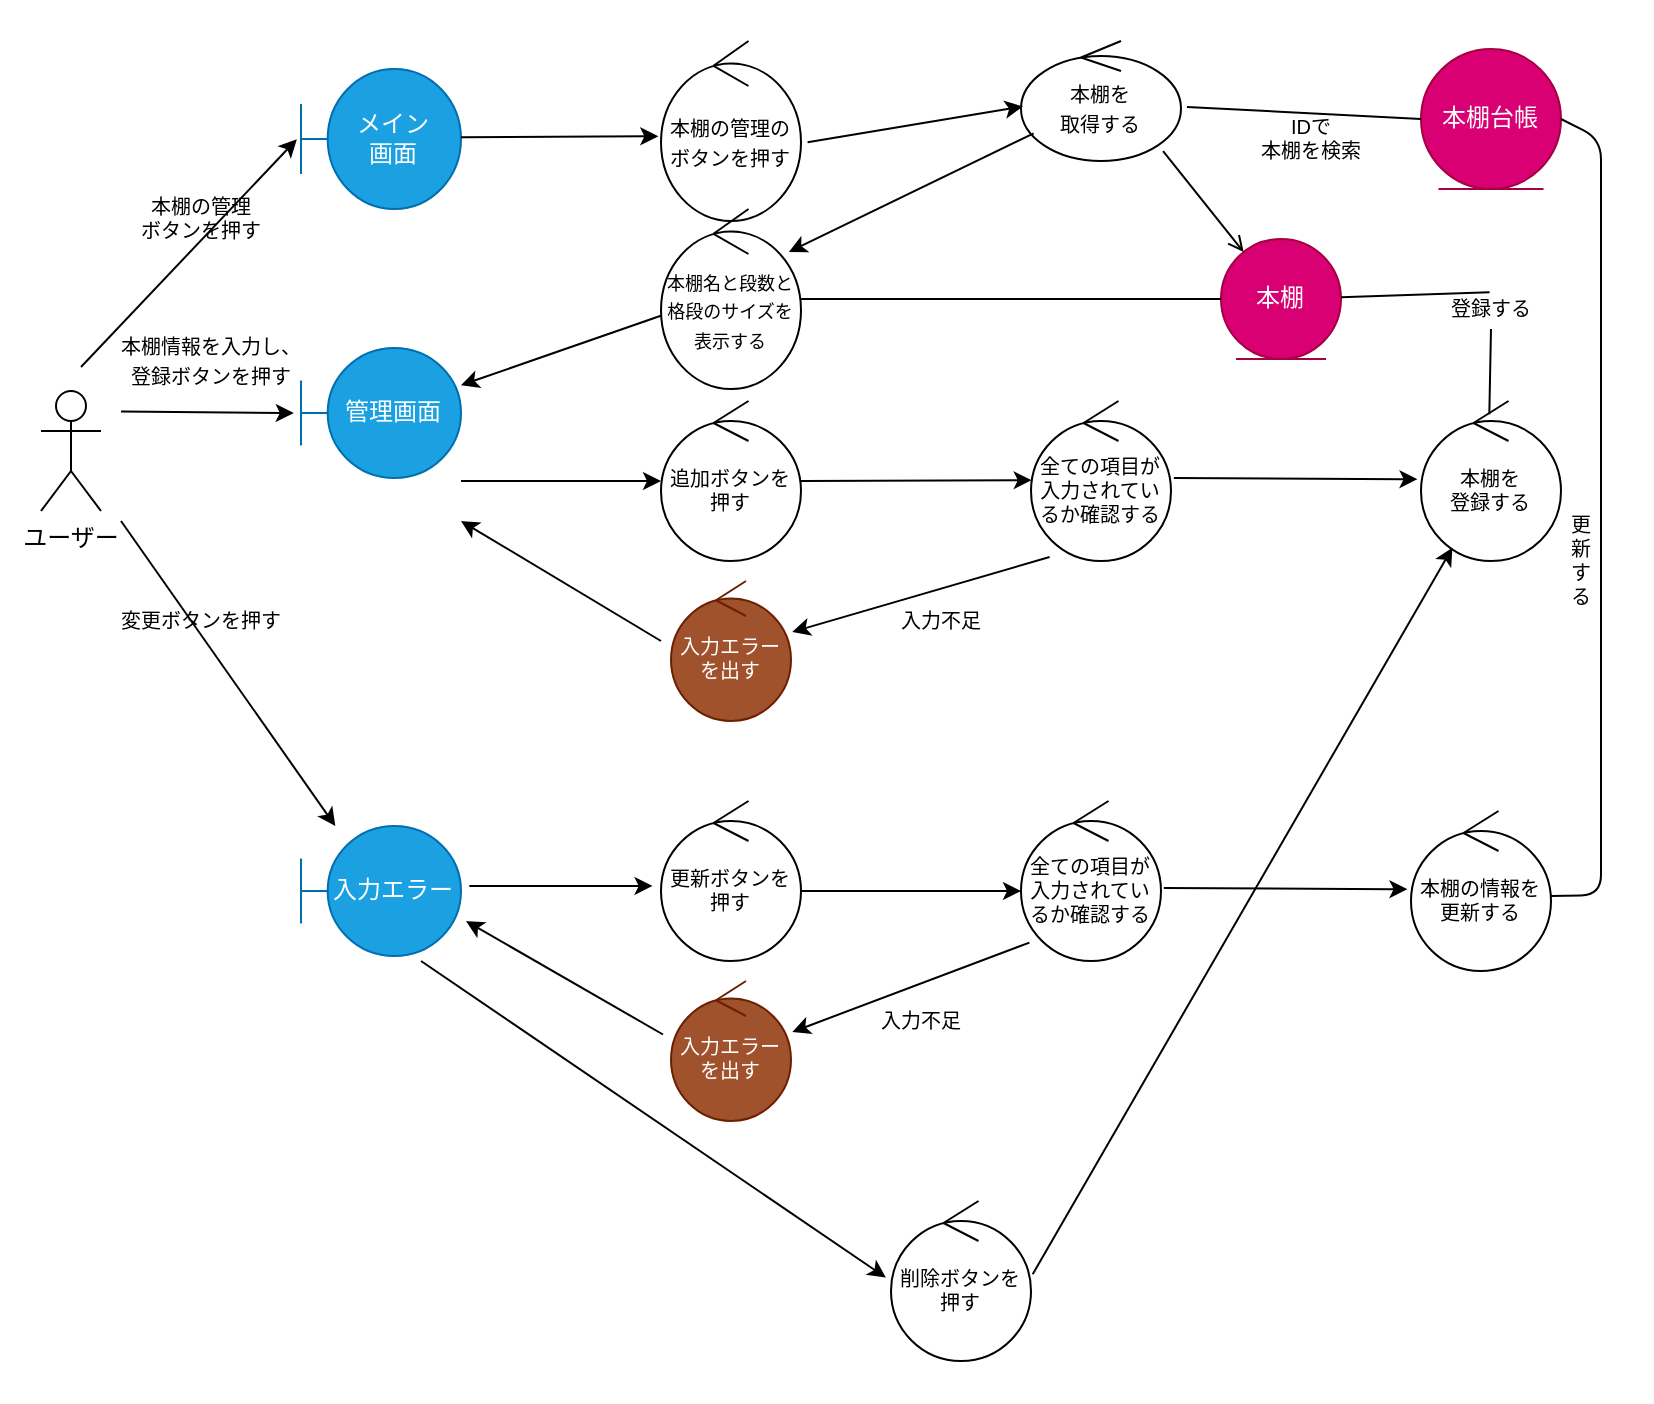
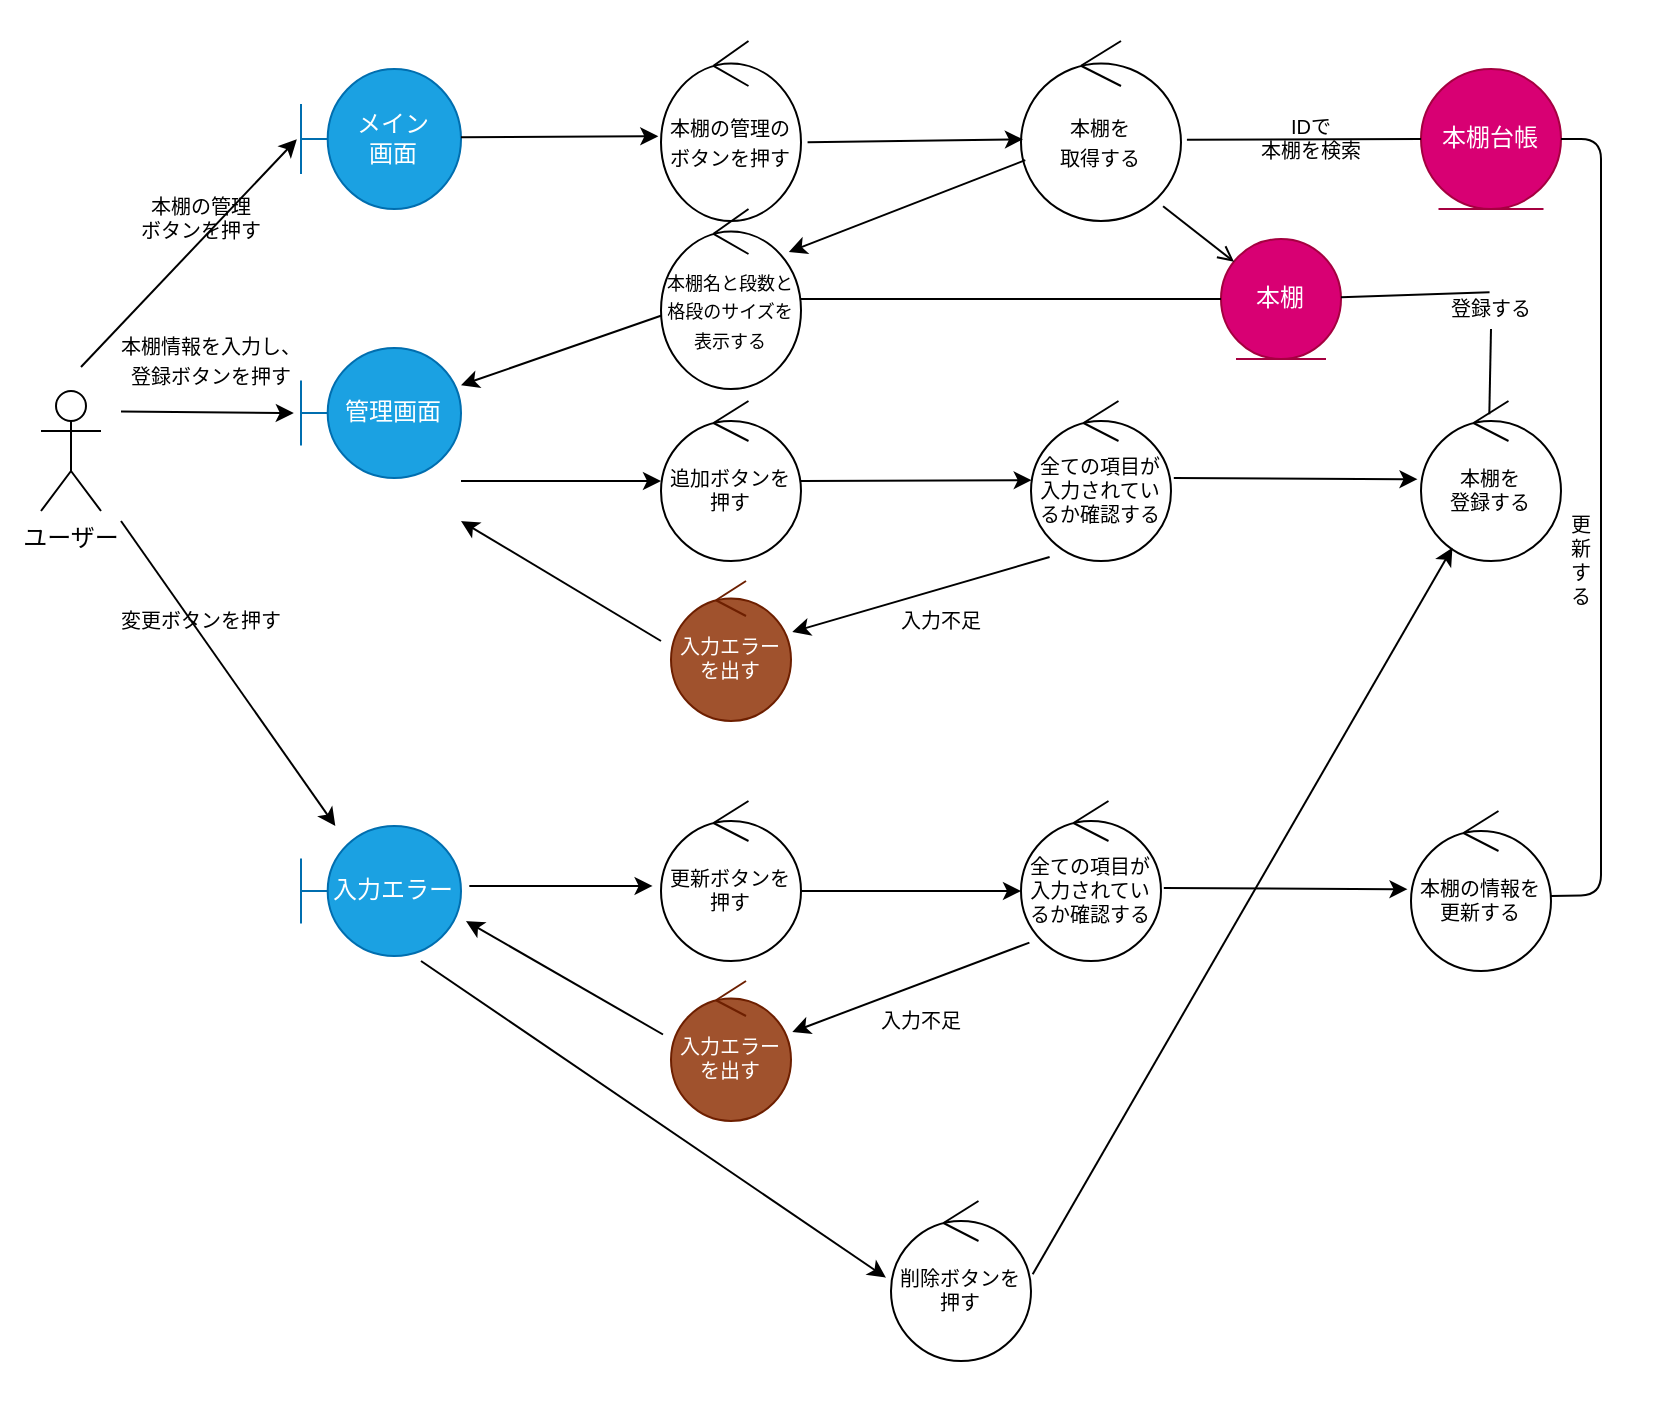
  <mxCell id="0" />
  <mxCell id="1" parent="0" />
  <mxCell id="2" value="&lt;font style=&quot;font-size: 10px&quot;&gt;本棚情報を入力し、&lt;br&gt;登録ボタンを押す&lt;/font&gt;" style="text;html=1;align=center;verticalAlign=middle;resizable=0;points=[];autosize=1;strokeColor=none;fillColor=none;" parent="1" vertex="1"><mxGeometry x="50" y="160" width="110" height="40" as="geometry" /></mxCell>
  <mxCell id="3" value="ユーザー" style="shape=umlActor;verticalLabelPosition=bottom;verticalAlign=top;html=1;" parent="1" vertex="1"><mxGeometry x="20" y="195" width="30" height="60" as="geometry" /></mxCell>
  <mxCell id="4" value="メイン&lt;br&gt;画面" style="shape=umlBoundary;whiteSpace=wrap;html=1;fillColor=#1ba1e2;fontColor=#ffffff;strokeColor=#006EAF;" parent="1" vertex="1"><mxGeometry x="150" y="34" width="80" height="70" as="geometry" /></mxCell>
  <mxCell id="5" value="管理画面" style="shape=umlBoundary;whiteSpace=wrap;html=1;fillColor=#1ba1e2;fontColor=#ffffff;strokeColor=#006EAF;" parent="1" vertex="1"><mxGeometry x="150" y="173.5" width="80" height="65" as="geometry" /></mxCell>
  <mxCell id="6" value="入力エラー" style="shape=umlBoundary;whiteSpace=wrap;html=1;fillColor=#1ba1e2;fontColor=#ffffff;strokeColor=#006EAF;" parent="1" vertex="1"><mxGeometry x="150" y="412.5" width="80" height="65" as="geometry" /></mxCell>
  <mxCell id="7" value="" style="endArrow=classic;html=1;startArrow=none;entryX=-0.026;entryY=0.502;entryDx=0;entryDy=0;entryPerimeter=0;" parent="1" target="4" edge="1"><mxGeometry width="50" height="50" relative="1" as="geometry"><mxPoint x="40" y="183" as="sourcePoint" /><mxPoint x="147.12" y="63.68" as="targetPoint" /></mxGeometry></mxCell>
  <mxCell id="8" value="" style="endArrow=classic;html=1;entryX=-0.045;entryY=0.501;entryDx=0;entryDy=0;entryPerimeter=0;" parent="1" target="5" edge="1"><mxGeometry width="50" height="50" relative="1" as="geometry"><mxPoint x="60" y="205.23" as="sourcePoint" /><mxPoint x="140" y="205.23" as="targetPoint" /></mxGeometry></mxCell>
  <mxCell id="9" value="" style="endArrow=classic;html=1;" parent="1" target="6" edge="1"><mxGeometry width="50" height="50" relative="1" as="geometry"><mxPoint x="60" y="260" as="sourcePoint" /><mxPoint x="130" y="360" as="targetPoint" /></mxGeometry></mxCell>
  <mxCell id="10" value="" style="endArrow=classic;html=1;entryX=-0.019;entryY=0.529;entryDx=0;entryDy=0;entryPerimeter=0;" parent="1" target="13" edge="1"><mxGeometry width="50" height="50" relative="1" as="geometry"><mxPoint x="230" y="68.17" as="sourcePoint" /><mxPoint x="320" y="68.17" as="targetPoint" /><Array as="points" /></mxGeometry></mxCell>
  <mxCell id="11" value="" style="endArrow=classic;html=1;exitX=0.004;exitY=0.592;exitDx=0;exitDy=0;exitPerimeter=0;" parent="1" source="14" target="5" edge="1"><mxGeometry width="50" height="50" relative="1" as="geometry"><mxPoint x="366.08" y="228.44" as="sourcePoint" /><mxPoint x="223.44" y="227.625" as="targetPoint" /><Array as="points" /></mxGeometry></mxCell>
  <mxCell id="12" value="" style="endArrow=classic;html=1;entryX=-0.06;entryY=0.531;entryDx=0;entryDy=0;entryPerimeter=0;exitX=1.052;exitY=0.462;exitDx=0;exitDy=0;exitPerimeter=0;" parent="1" source="6" target="39" edge="1"><mxGeometry width="50" height="50" relative="1" as="geometry"><mxPoint x="240" y="438" as="sourcePoint" /><mxPoint x="330" y="441" as="targetPoint" /><Array as="points" /></mxGeometry></mxCell>
  <mxCell id="13" value="&lt;font style=&quot;font-size: 10px&quot;&gt;本棚の管理のボタンを押す&lt;/font&gt;" style="ellipse;shape=umlControl;whiteSpace=wrap;html=1;" parent="1" vertex="1"><mxGeometry x="330" width="70" height="90" as="geometry" y="20" /></mxCell>
  <mxCell id="14" value="&lt;font style=&quot;font-size: 9px&quot;&gt;本棚名と段数と格段のサイズを&lt;br&gt;表示する&lt;/font&gt;" style="ellipse;shape=umlControl;whiteSpace=wrap;html=1;" parent="1" vertex="1"><mxGeometry x="330" y="104" width="70" height="90" as="geometry" /></mxCell>
- <mxCell id="15" value="&lt;font style=&quot;font-size: 10px&quot;&gt;本棚を&lt;br&gt;取得する&lt;/font&gt;" style="ellipse;shape=umlControl;whiteSpace=wrap;html=1;" parent="1" vertex="1"><mxGeometry x="510" y="20" width="80" height="60" as="geometry" /></mxCell>
+ <mxCell id="15" value="&lt;font style=&quot;font-size: 10px&quot;&gt;本棚を&lt;br&gt;取得する&lt;/font&gt;" style="ellipse;shape=umlControl;whiteSpace=wrap;html=1;" parent="1" vertex="1"><mxGeometry x="510" width="80" height="90" as="geometry" y="20" /></mxCell>
  <mxCell id="16" value="" style="endArrow=classic;html=1;exitX=1.047;exitY=0.563;exitDx=0;exitDy=0;exitPerimeter=0;entryX=0.012;entryY=0.546;entryDx=0;entryDy=0;entryPerimeter=0;" parent="1" source="13" target="15" edge="1"><mxGeometry width="50" height="50" relative="1" as="geometry"><mxPoint x="414" y="69.17" as="sourcePoint" /><mxPoint x="504" y="69.17" as="targetPoint" /><Array as="points" /></mxGeometry></mxCell>
  <mxCell id="17" value="" style="endArrow=classic;html=1;entryX=0.913;entryY=0.239;entryDx=0;entryDy=0;entryPerimeter=0;" parent="1" source="15" target="14" edge="1"><mxGeometry width="50" height="50" relative="1" as="geometry"><mxPoint x="414" y="229.5" as="sourcePoint" /><mxPoint x="440" y="190" as="targetPoint" /><Array as="points" /></mxGeometry></mxCell>
- <mxCell id="18" value="本棚台帳" style="ellipse;shape=umlEntity;whiteSpace=wrap;html=1;fillColor=#d80073;strokeColor=#A50040;fontColor=#ffffff;" parent="1" vertex="1"><mxGeometry x="710" y="24" width="70" height="70" as="geometry" /></mxCell>
+ <mxCell id="18" value="本棚台帳" style="ellipse;shape=umlEntity;whiteSpace=wrap;html=1;fillColor=#d80073;strokeColor=#A50040;fontColor=#ffffff;" parent="1" vertex="1"><mxGeometry x="710" y="34" width="70" height="70" as="geometry" /></mxCell>
  <mxCell id="19" value="" style="endArrow=none;html=1;exitX=1.037;exitY=0.549;exitDx=0;exitDy=0;exitPerimeter=0;entryX=0;entryY=0.5;entryDx=0;entryDy=0;" parent="1" source="15" target="18" edge="1"><mxGeometry width="50" height="50" relative="1" as="geometry"><mxPoint x="590" y="100" as="sourcePoint" /><mxPoint x="680" y="100" as="targetPoint" /></mxGeometry></mxCell>
  <mxCell id="20" value="本棚" style="ellipse;shape=umlEntity;whiteSpace=wrap;html=1;fillColor=#d80073;fontColor=#ffffff;strokeColor=#A50040;" parent="1" vertex="1"><mxGeometry x="610" y="119" width="60" height="60" as="geometry" /></mxCell>
  <mxCell id="21" value="" style="endArrow=open;html=1;exitX=0.888;exitY=0.918;exitDx=0;exitDy=0;exitPerimeter=0;" parent="1" source="15" target="20" edge="1"><mxGeometry width="50" height="50" relative="1" as="geometry"><mxPoint x="592.59" y="103.92" as="sourcePoint" /><mxPoint x="700" y="105" as="targetPoint" /></mxGeometry></mxCell>
  <mxCell id="22" value="本棚の管理&lt;br style=&quot;font-size: 10px;&quot;&gt;ボタンを押す" style="text;html=1;align=center;verticalAlign=middle;resizable=0;points=[];autosize=1;strokeColor=none;fillColor=none;fontSize=10;" parent="1" vertex="1"><mxGeometry x="60" y="94" width="80" height="30" as="geometry" /></mxCell>
  <mxCell id="23" value="" style="endArrow=classic;html=1;" parent="1" target="24" edge="1"><mxGeometry width="50" height="50" relative="1" as="geometry"><mxPoint x="230" y="240" as="sourcePoint" /><mxPoint x="330" y="370" as="targetPoint" /><Array as="points" /></mxGeometry></mxCell>
  <mxCell id="24" value="追加ボタンを押す" style="ellipse;shape=umlControl;whiteSpace=wrap;html=1;fontSize=10;" parent="1" vertex="1"><mxGeometry x="330" y="200" width="70" height="80" as="geometry" /></mxCell>
  <mxCell id="25" value="変更ボタンを押す" style="text;html=1;align=center;verticalAlign=middle;resizable=0;points=[];autosize=1;strokeColor=none;fillColor=none;fontSize=10;" parent="1" vertex="1"><mxGeometry x="50" y="300" width="100" height="20" as="geometry" /></mxCell>
  <mxCell id="26" value="" style="endArrow=classic;html=1;fontSize=10;entryX=0.005;entryY=0.495;entryDx=0;entryDy=0;entryPerimeter=0;" parent="1" source="24" target="27" edge="1"><mxGeometry width="50" height="50" relative="1" as="geometry"><mxPoint x="420" y="440" as="sourcePoint" /><mxPoint x="470" y="437" as="targetPoint" /></mxGeometry></mxCell>
  <mxCell id="27" value="全ての項目が入力されているか確認する" style="ellipse;shape=umlControl;whiteSpace=wrap;html=1;fontSize=10;" parent="1" vertex="1"><mxGeometry x="515" y="200" width="70" height="80" as="geometry" /></mxCell>
  <mxCell id="28" value="入力エラー&lt;br&gt;を出す" style="ellipse;shape=umlControl;whiteSpace=wrap;html=1;fontSize=10;fillColor=#a0522d;strokeColor=#6D1F00;fontColor=#ffffff;" parent="1" vertex="1"><mxGeometry x="335" y="290" width="60" height="70" as="geometry" /></mxCell>
  <mxCell id="29" value="" style="endArrow=classic;html=1;entryX=1.011;entryY=0.364;entryDx=0;entryDy=0;entryPerimeter=0;exitX=0.133;exitY=0.975;exitDx=0;exitDy=0;exitPerimeter=0;" parent="1" source="27" target="28" edge="1"><mxGeometry width="50" height="50" relative="1" as="geometry"><mxPoint x="525.154" y="120.892" as="sourcePoint" /><mxPoint x="403.91" y="206.51" as="targetPoint" /><Array as="points" /></mxGeometry></mxCell>
  <mxCell id="30" value="入力不足" style="text;html=1;align=center;verticalAlign=middle;resizable=0;points=[];autosize=1;strokeColor=none;fillColor=none;fontSize=10;" parent="1" vertex="1"><mxGeometry x="440" y="300" width="60" height="20" as="geometry" /></mxCell>
  <mxCell id="31" value="" style="endArrow=classic;html=1;fontSize=10;" parent="1" edge="1"><mxGeometry width="50" height="50" relative="1" as="geometry"><mxPoint x="330" y="320" as="sourcePoint" /><mxPoint x="230" y="260" as="targetPoint" /></mxGeometry></mxCell>
  <mxCell id="32" value="本棚を&lt;br&gt;登録する" style="ellipse;shape=umlControl;whiteSpace=wrap;html=1;fontSize=10;" parent="1" vertex="1"><mxGeometry x="710" y="200" width="70" height="80" as="geometry" /></mxCell>
  <mxCell id="33" value="" style="endArrow=classic;html=1;fontSize=10;entryX=-0.025;entryY=0.489;entryDx=0;entryDy=0;entryPerimeter=0;exitX=1.02;exitY=0.482;exitDx=0;exitDy=0;exitPerimeter=0;" parent="1" source="27" target="32" edge="1"><mxGeometry width="50" height="50" relative="1" as="geometry"><mxPoint x="530" y="460" as="sourcePoint" /><mxPoint x="480" y="440" as="targetPoint" /><Array as="points" /></mxGeometry></mxCell>
  <mxCell id="34" value="" style="endArrow=none;html=1;fontSize=10;entryX=0;entryY=0.5;entryDx=0;entryDy=0;" parent="1" target="20" edge="1"><mxGeometry width="50" height="50" relative="1" as="geometry"><mxPoint x="400" y="149" as="sourcePoint" /><mxPoint x="460" y="130" as="targetPoint" /></mxGeometry></mxCell>
  <mxCell id="35" value="" style="endArrow=none;html=1;fontSize=10;exitX=0.488;exitY=0.083;exitDx=0;exitDy=0;exitPerimeter=0;startArrow=none;" parent="1" source="36" target="20" edge="1"><mxGeometry width="50" height="50" relative="1" as="geometry"><mxPoint x="750" y="180" as="sourcePoint" /><mxPoint x="550" y="380" as="targetPoint" /></mxGeometry></mxCell>
  <mxCell id="36" value="登録する" style="text;html=1;align=center;verticalAlign=middle;resizable=0;points=[];autosize=1;strokeColor=none;fillColor=none;fontSize=10;" parent="1" vertex="1"><mxGeometry x="715" y="144" width="60" height="20" as="geometry" /></mxCell>
  <mxCell id="37" value="" style="endArrow=none;html=1;fontSize=10;entryX=0.5;entryY=1;entryDx=0;entryDy=0;exitX=0.488;exitY=0.083;exitDx=0;exitDy=0;exitPerimeter=0;" parent="1" source="32" target="36" edge="1"><mxGeometry width="50" height="50" relative="1" as="geometry"><mxPoint x="744.16" y="206.64" as="sourcePoint" /><mxPoint x="745" y="104" as="targetPoint" /></mxGeometry></mxCell>
  <mxCell id="38" value="IDで&lt;br&gt;本棚を検索" style="text;html=1;align=center;verticalAlign=middle;resizable=0;points=[];autosize=1;strokeColor=none;fillColor=none;fontSize=10;" parent="1" vertex="1"><mxGeometry x="620" y="54" width="70" height="30" as="geometry" /></mxCell>
  <mxCell id="39" value="更新ボタンを押す" style="ellipse;shape=umlControl;whiteSpace=wrap;html=1;fontSize=10;" parent="1" vertex="1"><mxGeometry x="330" y="400" width="70" height="80" as="geometry" /></mxCell>
  <mxCell id="40" value="" style="endArrow=classic;html=1;fontSize=10;" parent="1" edge="1"><mxGeometry width="50" height="50" relative="1" as="geometry"><mxPoint x="400" y="445" as="sourcePoint" /><mxPoint x="510" y="445" as="targetPoint" /></mxGeometry></mxCell>
  <mxCell id="41" value="全ての項目が入力されているか確認する" style="ellipse;shape=umlControl;whiteSpace=wrap;html=1;fontSize=10;" parent="1" vertex="1"><mxGeometry x="510" y="400" width="70" height="80" as="geometry" /></mxCell>
  <mxCell id="42" value="入力エラー&lt;br&gt;を出す" style="ellipse;shape=umlControl;whiteSpace=wrap;html=1;fontSize=10;fillColor=#a0522d;strokeColor=#6D1F00;fontColor=#ffffff;" parent="1" vertex="1"><mxGeometry x="335" y="490" width="60" height="70" as="geometry" /></mxCell>
  <mxCell id="43" value="" style="endArrow=classic;html=1;entryX=1.011;entryY=0.364;entryDx=0;entryDy=0;entryPerimeter=0;exitX=0.06;exitY=0.885;exitDx=0;exitDy=0;exitPerimeter=0;" parent="1" source="41" target="42" edge="1"><mxGeometry width="50" height="50" relative="1" as="geometry"><mxPoint x="510" y="480" as="sourcePoint" /><mxPoint x="393.91" y="406.51" as="targetPoint" /><Array as="points" /></mxGeometry></mxCell>
  <mxCell id="44" value="入力不足" style="text;html=1;align=center;verticalAlign=middle;resizable=0;points=[];autosize=1;strokeColor=none;fillColor=none;fontSize=10;" parent="1" vertex="1"><mxGeometry x="430" y="500" width="60" height="20" as="geometry" /></mxCell>
  <mxCell id="45" value="" style="endArrow=classic;html=1;fontSize=10;exitX=0.024;exitY=0.325;exitDx=0;exitDy=0;exitPerimeter=0;entryX=1.031;entryY=0.731;entryDx=0;entryDy=0;entryPerimeter=0;" parent="1" target="6" edge="1"><mxGeometry width="50" height="50" relative="1" as="geometry"><mxPoint x="331" y="516.75" as="sourcePoint" /><mxPoint x="230" y="470" as="targetPoint" /></mxGeometry></mxCell>
  <mxCell id="46" value="本棚の情報を&lt;br&gt;更新する" style="ellipse;shape=umlControl;whiteSpace=wrap;html=1;fontSize=10;" parent="1" vertex="1"><mxGeometry x="705" y="405" width="70" height="80" as="geometry" /></mxCell>
  <mxCell id="47" value="" style="endArrow=classic;html=1;fontSize=10;entryX=-0.025;entryY=0.489;entryDx=0;entryDy=0;entryPerimeter=0;exitX=1.02;exitY=0.482;exitDx=0;exitDy=0;exitPerimeter=0;" parent="1" target="46" edge="1"><mxGeometry width="50" height="50" relative="1" as="geometry"><mxPoint x="581.4" y="443.56" as="sourcePoint" /><mxPoint x="475" y="645" as="targetPoint" /><Array as="points" /></mxGeometry></mxCell>
  <mxCell id="48" value="" style="endArrow=none;html=1;fontSize=10;exitX=1;exitY=0.531;exitDx=0;exitDy=0;exitPerimeter=0;entryX=1;entryY=0.5;entryDx=0;entryDy=0;" parent="1" source="46" target="18" edge="1"><mxGeometry width="50" height="50" relative="1" as="geometry"><mxPoint x="500" y="410" as="sourcePoint" /><mxPoint x="810" y="447" as="targetPoint" /><Array as="points"><mxPoint x="800" y="447" /><mxPoint x="800" y="69" /></Array></mxGeometry></mxCell>
  <mxCell id="49" value="更&lt;br&gt;新&lt;br&gt;す&lt;br&gt;る" style="text;html=1;align=center;verticalAlign=middle;resizable=0;points=[];autosize=1;strokeColor=none;fillColor=none;fontSize=10;" parent="1" vertex="1"><mxGeometry x="775" y="255" width="30" height="50" as="geometry" /></mxCell>
  <mxCell id="50" value="削除ボタンを押す" style="ellipse;shape=umlControl;whiteSpace=wrap;html=1;fontSize=10;" parent="1" vertex="1"><mxGeometry x="445" y="600" width="70" height="80" as="geometry" /></mxCell>
  <mxCell id="51" value="" style="endArrow=classic;html=1;fontSize=10;entryX=-0.036;entryY=0.479;entryDx=0;entryDy=0;entryPerimeter=0;" parent="1" target="50" edge="1"><mxGeometry width="50" height="50" relative="1" as="geometry"><mxPoint x="210" y="480" as="sourcePoint" /><mxPoint x="430" y="580" as="targetPoint" /></mxGeometry></mxCell>
  <mxCell id="52" value="" style="endArrow=classic;html=1;fontSize=10;exitX=1.012;exitY=0.458;exitDx=0;exitDy=0;exitPerimeter=0;" parent="1" source="50" target="32" edge="1"><mxGeometry width="50" height="50" relative="1" as="geometry"><mxPoint x="450" y="510" as="sourcePoint" /><mxPoint x="500" y="460" as="targetPoint" /></mxGeometry></mxCell>
